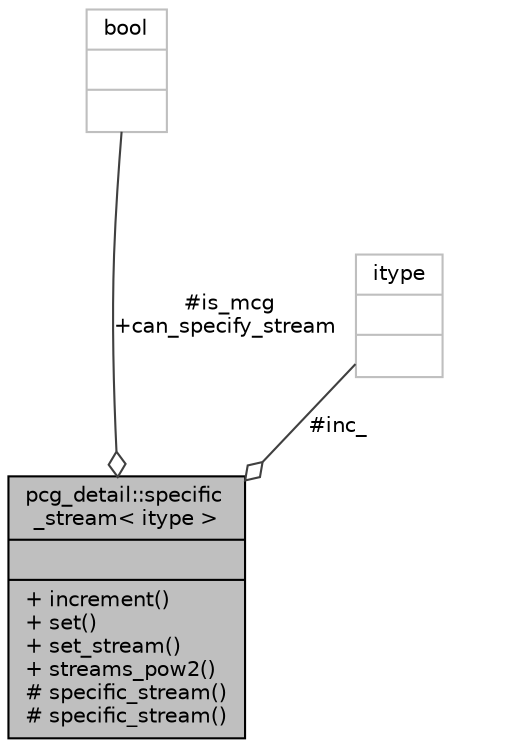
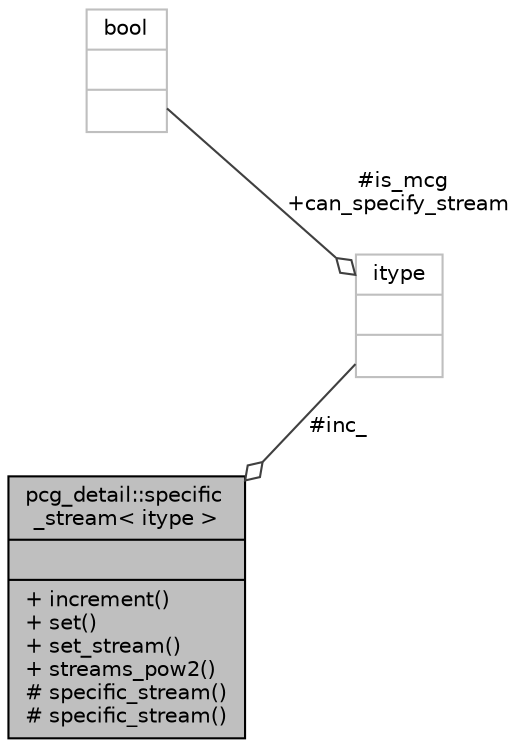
  digraph {
    node [color=grey75 fontname=Helvetica fontsize=10 shape=record]
    edge [arrowhead=odiamond color=grey25 fontname=Helvetica fontsize=10 labelfontname=Helvetica labelfontsize=10 style=solid]
    n1 [color=black fillcolor=grey75 fontcolor=black height=0.2 label="{pcg_detail::specific\l_stream\< itype \>\n||+ increment()\l+ set()\l+ set_stream()\l+ streams_pow2()\l# specific_stream()\l# specific_stream()\l}" style=filled width=0.4]
    n2 [height=0.2 label="{bool\n||}" width=0.4]
    n3 [height=0.2 label="{itype\n||}" width=0.4]
-   n2 -> n1 [label=" #is_mcg\n+can_specify_stream"]
+   n2 -> n3 [label=" #is_mcg\n+can_specify_stream"]
    n3 -> n1 [label=" #inc_"]
  }
